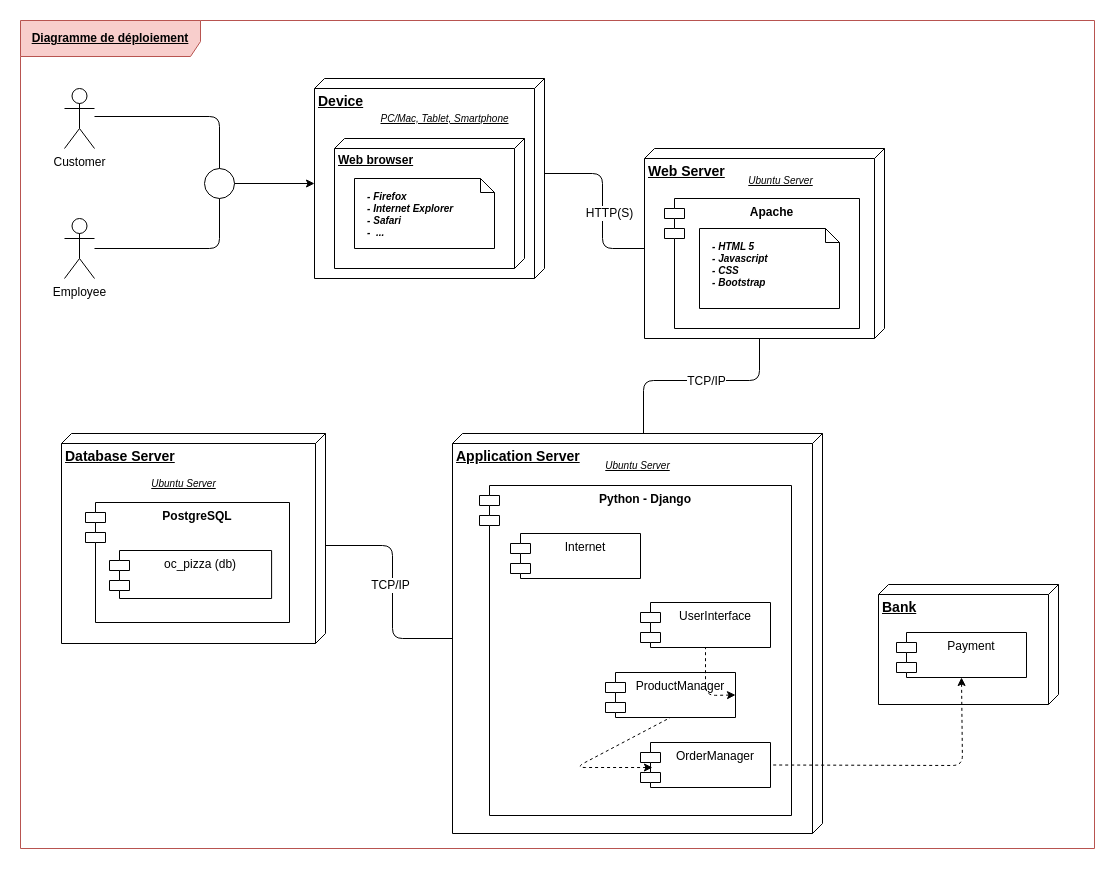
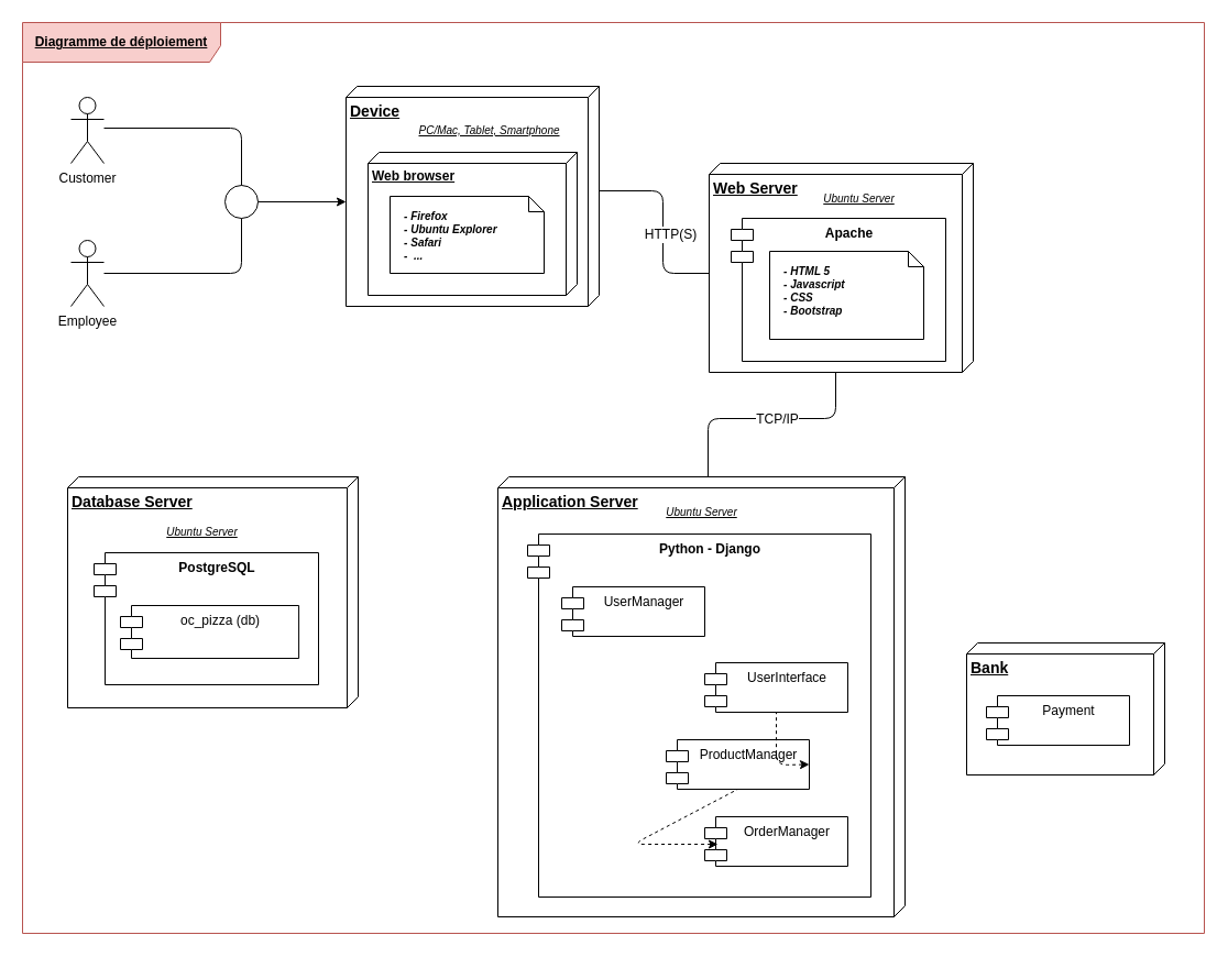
  <mxCell id="0" />
  <mxCell id="1" parent="0" />
  <mxCell id="2" value="&lt;b&gt;&lt;u&gt;Diagramme de déploiement&lt;/u&gt;&lt;/b&gt;" style="shape=umlFrame;whiteSpace=wrap;html=1;fontSize=12;width=180;height=36;fillColor=#f8cecc;strokeColor=#b85450;" parent="1" vertex="1"><mxGeometry x="20" y="20" width="1074" height="828" as="geometry" /></mxCell>
  <mxCell id="3" value="Customer" style="shape=umlActor;verticalLabelPosition=bottom;verticalAlign=top;html=1;" parent="1" vertex="1"><mxGeometry x="64" y="88" width="30" height="60" as="geometry" /></mxCell>
  <mxCell id="4" value="Employee" style="shape=umlActor;verticalLabelPosition=bottom;verticalAlign=top;html=1;" parent="1" vertex="1"><mxGeometry x="64" y="218" width="30" height="60" as="geometry" /></mxCell>
  <mxCell id="5" value="" style="group;" parent="1" vertex="1" connectable="0"><mxGeometry x="314" y="78" width="230" height="200" as="geometry" /></mxCell>
  <mxCell id="6" value="&lt;b&gt;&lt;font style=&quot;font-size: 14px&quot;&gt;Device&lt;/font&gt;&lt;/b&gt;" style="verticalAlign=top;align=left;spacingTop=8;spacingLeft=2;spacingRight=12;shape=cube;size=10;direction=south;fontStyle=4;html=1;" parent="5" vertex="1"><mxGeometry width="230" height="200" as="geometry" /></mxCell>
  <mxCell id="7" value="&lt;b&gt;&lt;font style=&quot;font-size: 12px&quot;&gt;Web browser&lt;/font&gt;&lt;/b&gt;" style="verticalAlign=top;align=left;spacingTop=8;spacingLeft=2;spacingRight=12;shape=cube;size=10;direction=south;fontStyle=4;html=1;" parent="5" vertex="1"><mxGeometry x="20" y="60" width="190" height="130" as="geometry" /></mxCell>
  <mxCell id="8" value="&lt;i&gt;&lt;u&gt;PC/Mac, Tablet, Smartphone&lt;/u&gt;&lt;/i&gt;" style="text;html=1;resizable=0;autosize=1;align=center;verticalAlign=middle;points=[];fillColor=none;strokeColor=none;fontSize=10;" parent="5" vertex="1"><mxGeometry x="61" y="32" width="138" height="16" as="geometry" /></mxCell>
- <mxCell id="9" value="&lt;b&gt;&lt;i&gt;&lt;br&gt;&amp;nbsp; &amp;nbsp; - Firefox&lt;br&gt;&amp;nbsp; &amp;nbsp; - Internet Explorer&lt;br&gt;&amp;nbsp; &amp;nbsp; - Safari&lt;br&gt;&amp;nbsp; &amp;nbsp; -&amp;nbsp; ...&lt;/i&gt;&lt;/b&gt;" style="shape=note;whiteSpace=wrap;html=1;size=14;verticalAlign=top;align=left;spacingTop=-6;fontSize=10;" parent="5" vertex="1"><mxGeometry x="40" y="100" width="140" height="70" as="geometry" /></mxCell>
+ <mxCell id="9" value="&lt;b&gt;&lt;i&gt;&lt;br&gt;&amp;nbsp; &amp;nbsp; - Firefox&lt;br&gt;&amp;nbsp; &amp;nbsp; - Ubuntu Explorer&lt;br&gt;&amp;nbsp; &amp;nbsp; - Safari&lt;br&gt;&amp;nbsp; &amp;nbsp; -&amp;nbsp; ...&lt;/i&gt;&lt;/b&gt;" style="shape=note;whiteSpace=wrap;html=1;size=14;verticalAlign=top;align=left;spacingTop=-6;fontSize=10;" parent="5" vertex="1"><mxGeometry x="40" y="100" width="140" height="70" as="geometry" /></mxCell>
  <mxCell id="10" value="" style="ellipse;whiteSpace=wrap;html=1;aspect=fixed;fontSize=10;" parent="1" vertex="1"><mxGeometry x="204" y="168" width="30" height="30" as="geometry" /></mxCell>
  <mxCell id="11" value="" style="endArrow=none;html=1;fontSize=10;entryX=0.5;entryY=0;entryDx=0;entryDy=0;endFill=0;" parent="1" target="10" edge="1"><mxGeometry width="50" height="50" relative="1" as="geometry"><mxPoint x="94" y="116" as="sourcePoint" /><mxPoint x="234" y="118" as="targetPoint" /><Array as="points"><mxPoint x="219" y="116" /></Array></mxGeometry></mxCell>
  <mxCell id="12" value="" style="endArrow=none;html=1;fontSize=10;entryX=0.5;entryY=1;entryDx=0;entryDy=0;endFill=0;" parent="1" target="10" edge="1"><mxGeometry width="50" height="50" relative="1" as="geometry"><mxPoint x="94" y="248" as="sourcePoint" /><mxPoint x="219" y="300" as="targetPoint" /><Array as="points"><mxPoint x="219" y="248" /></Array></mxGeometry></mxCell>
  <mxCell id="13" value="" style="endArrow=classic;html=1;fontSize=10;exitX=1;exitY=0.5;exitDx=0;exitDy=0;entryX=0;entryY=0;entryDx=105;entryDy=230;entryPerimeter=0;" parent="1" source="10" target="6" edge="1"><mxGeometry width="50" height="50" relative="1" as="geometry"><mxPoint x="254" y="178" as="sourcePoint" /><mxPoint x="284" y="198" as="targetPoint" /></mxGeometry></mxCell>
  <mxCell id="14" value="" style="endArrow=none;html=1;fontSize=10;endFill=0;entryX=0;entryY=0;entryDx=100;entryDy=240;entryPerimeter=0;exitX=0;exitY=0;exitDx=95;exitDy=0;exitPerimeter=0;" parent="1" source="6" target="19" edge="1"><mxGeometry width="50" height="50" relative="1" as="geometry"><mxPoint x="574" y="188" as="sourcePoint" /><mxPoint x="614" y="218" as="targetPoint" /><Array as="points"><mxPoint x="602" y="173" /><mxPoint x="602" y="248" /></Array></mxGeometry></mxCell>
  <mxCell id="15" value="HTTP(S)" style="edgeLabel;html=1;align=center;verticalAlign=middle;resizable=0;points=[];fontSize=12;" parent="14" vertex="1" connectable="0"><mxGeometry x="-0.301" y="-2" relative="1" as="geometry"><mxPoint x="8" y="36" as="offset" /></mxGeometry></mxCell>
  <mxCell id="16" value="" style="endArrow=none;html=1;fontSize=10;endFill=0;exitX=0;exitY=0;exitDx=190;exitDy=125;exitPerimeter=0;" parent="1" source="19" edge="1"><mxGeometry width="50" height="50" relative="1" as="geometry"><mxPoint x="574" y="370.5" as="sourcePoint" /><mxPoint x="643" y="434" as="targetPoint" /><Array as="points"><mxPoint x="759" y="380" /><mxPoint x="643" y="380" /></Array></mxGeometry></mxCell>
  <mxCell id="17" value="TCP/IP" style="edgeLabel;html=1;align=center;verticalAlign=middle;resizable=0;points=[];fontSize=12;" parent="16" vertex="1" connectable="0"><mxGeometry x="-0.301" y="-2" relative="1" as="geometry"><mxPoint x="-22" y="2.0" as="offset" /></mxGeometry></mxCell>
  <mxCell id="18" value="" style="group;" parent="1" vertex="1" connectable="0"><mxGeometry x="644" y="148" width="240" height="190" as="geometry" /></mxCell>
  <mxCell id="19" value="&lt;b&gt;&lt;font style=&quot;font-size: 14px&quot;&gt;Web Server&lt;/font&gt;&lt;/b&gt;" style="verticalAlign=top;align=left;spacingTop=8;spacingLeft=2;spacingRight=12;shape=cube;size=10;direction=south;fontStyle=4;html=1;fontSize=12;" parent="18" vertex="1"><mxGeometry width="240" height="190" as="geometry" /></mxCell>
  <mxCell id="20" value="" style="group;" parent="18" vertex="1" connectable="0"><mxGeometry x="20" y="50" width="195" height="130" as="geometry" /></mxCell>
  <mxCell id="21" value="Apache" style="shape=module;align=left;spacingLeft=20;align=center;verticalAlign=top;fontSize=12;fontStyle=1" parent="20" vertex="1"><mxGeometry width="195" height="130" as="geometry" /></mxCell>
  <mxCell id="22" value="&lt;b&gt;&lt;i&gt;&lt;br&gt;&amp;nbsp; &amp;nbsp; - HTML 5&lt;br&gt;&amp;nbsp; &amp;nbsp; - Javascript&lt;br&gt;&amp;nbsp; &amp;nbsp; - CSS&lt;br&gt;&amp;nbsp; &amp;nbsp; - Bootstrap&lt;br&gt;&lt;/i&gt;&lt;/b&gt;" style="shape=note;whiteSpace=wrap;html=1;size=14;verticalAlign=top;align=left;spacingTop=-6;fontSize=10;" parent="20" vertex="1"><mxGeometry x="35" y="30" width="140" height="80" as="geometry" /></mxCell>
  <mxCell id="23" value="&lt;i&gt;&lt;u&gt;Ubuntu Server&lt;/u&gt;&lt;/i&gt;" style="text;html=1;resizable=0;autosize=1;align=center;verticalAlign=middle;points=[];fillColor=none;strokeColor=none;fontSize=10;" parent="18" vertex="1"><mxGeometry x="99" y="24" width="74" height="16" as="geometry" /></mxCell>
  <mxCell id="24" value="" style="group;" parent="1" vertex="1" connectable="0"><mxGeometry x="452" y="433" width="370" height="400" as="geometry" /></mxCell>
  <mxCell id="25" value="&lt;b&gt;&lt;font style=&quot;font-size: 14px&quot;&gt;Application Server&lt;/font&gt;&lt;/b&gt;" style="verticalAlign=top;align=left;spacingTop=8;spacingLeft=2;spacingRight=12;shape=cube;size=10;direction=south;fontStyle=4;html=1;fontSize=12;" parent="24" vertex="1"><mxGeometry width="370" height="400" as="geometry" /></mxCell>
  <mxCell id="26" value="Python - Django" style="shape=module;align=left;spacingLeft=20;align=center;verticalAlign=top;fontSize=12;fontStyle=1" parent="24" vertex="1"><mxGeometry x="27" y="52" width="312" height="330" as="geometry" /></mxCell>
  <mxCell id="27" value="UserInterface" style="shape=module;align=left;spacingLeft=20;align=center;verticalAlign=top;fontSize=12;" parent="24" vertex="1"><mxGeometry x="188" y="169" width="130" height="45" as="geometry" /></mxCell>
  <mxCell id="28" style="edgeStyle=orthogonalEdgeStyle;orthogonalLoop=1;jettySize=auto;html=1;exitX=0.5;exitY=1;exitDx=0;exitDy=0;fontSize=12;" parent="24" source="27" target="27" edge="1"><mxGeometry relative="1" as="geometry" /></mxCell>
- <mxCell id="29" value="Internet" style="shape=module;align=left;spacingLeft=20;align=center;verticalAlign=top;fontSize=12;" parent="24" vertex="1"><mxGeometry x="58" y="100" width="130" height="45" as="geometry" /></mxCell>
+ <mxCell id="29" value="UserManager" style="shape=module;align=left;spacingLeft=20;align=center;verticalAlign=top;fontSize=12;" parent="24" vertex="1"><mxGeometry x="58" y="100" width="130" height="45" as="geometry" /></mxCell>
  <mxCell id="30" value="ProductManager" style="shape=module;align=left;spacingLeft=20;align=center;verticalAlign=top;fontSize=12;" parent="24" vertex="1"><mxGeometry x="153" y="239" width="130" height="45" as="geometry" /></mxCell>
  <mxCell id="31" value="" style="endArrow=none;dashed=1;html=1;fontSize=12;exitX=1;exitY=0.5;exitDx=0;exitDy=0;endFill=0;startArrow=classic;startFill=1;" parent="24" source="30" edge="1"><mxGeometry width="50" height="50" relative="1" as="geometry"><mxPoint x="244.5" y="320" as="sourcePoint" /><mxPoint x="253" y="214" as="targetPoint" /><Array as="points"><mxPoint x="253" y="262" /></Array></mxGeometry></mxCell>
  <mxCell id="32" value="OrderManager" style="shape=module;align=left;spacingLeft=20;align=center;verticalAlign=top;fontSize=12;" parent="24" vertex="1"><mxGeometry x="188" y="309" width="130" height="45" as="geometry" /></mxCell>
  <mxCell id="33" value="" style="endArrow=none;dashed=1;html=1;fontSize=12;endFill=0;startArrow=classic;startFill=1;entryX=0.5;entryY=1;entryDx=0;entryDy=0;exitX=0.092;exitY=0.556;exitDx=0;exitDy=0;exitPerimeter=0;" parent="24" source="32" target="30" edge="1"><mxGeometry width="50" height="50" relative="1" as="geometry"><mxPoint x="171" y="332" as="sourcePoint" /><mxPoint x="-36.5" y="285.5" as="targetPoint" /><Array as="points"><mxPoint x="123" y="334" /></Array></mxGeometry></mxCell>
  <mxCell id="34" value="&lt;i&gt;&lt;u&gt;Ubuntu Server&lt;/u&gt;&lt;/i&gt;" style="text;html=1;resizable=0;autosize=1;align=center;verticalAlign=middle;points=[];fillColor=none;strokeColor=none;fontSize=10;" parent="24" vertex="1"><mxGeometry x="148" y="24" width="74" height="16" as="geometry" /></mxCell>
- <mxCell id="35" value="" style="endArrow=none;html=1;strokeColor=#000000;fontSize=12;exitX=0;exitY=0;exitDx=112;exitDy=0;exitPerimeter=0;entryX=0;entryY=0;entryDx=205;entryDy=370;entryPerimeter=0;" parent="1" source="42" target="25" edge="1"><mxGeometry width="50" height="50" relative="1" as="geometry"><mxPoint x="416" y="478" as="sourcePoint" /><mxPoint x="466" y="428" as="targetPoint" /><Array as="points"><mxPoint x="392" y="545" /><mxPoint x="392" y="638" /></Array></mxGeometry></mxCell>
- <mxCell id="36" value="TCP/IP" style="edgeLabel;html=1;align=center;verticalAlign=middle;resizable=0;points=[];fontSize=12;" parent="35" vertex="1" connectable="0"><mxGeometry x="0.151" y="-3" relative="1" as="geometry"><mxPoint x="-1.776e-15" y="-21" as="offset" /></mxGeometry></mxCell>
  <mxCell id="37" value="" style="group;" parent="1" vertex="1" connectable="0"><mxGeometry x="878" y="584" width="180" height="120" as="geometry" /></mxCell>
  <mxCell id="38" value="&lt;b&gt;&lt;font style=&quot;font-size: 14px&quot;&gt;Bank&lt;/font&gt;&lt;/b&gt;" style="verticalAlign=top;align=left;spacingTop=8;spacingLeft=2;spacingRight=12;shape=cube;size=10;direction=south;fontStyle=4;html=1;fontSize=12;" parent="37" vertex="1"><mxGeometry width="180" height="120" as="geometry" /></mxCell>
  <mxCell id="39" value="Payment" style="shape=module;align=left;spacingLeft=20;align=center;verticalAlign=top;fontSize=12;" parent="37" vertex="1"><mxGeometry x="18" y="48" width="130" height="45" as="geometry" /></mxCell>
- <mxCell id="40" value="" style="endArrow=none;dashed=1;html=1;fontSize=12;endFill=0;startArrow=classic;startFill=1;entryX=1;entryY=0.5;entryDx=0;entryDy=0;exitX=0.5;exitY=1;exitDx=0;exitDy=0;" parent="1" source="39" target="32" edge="1"><mxGeometry width="50" height="50" relative="1" as="geometry"><mxPoint x="1014.96" y="742.02" as="sourcePoint" /><mxPoint x="938" y="692" as="targetPoint" /><Array as="points"><mxPoint x="962" y="765" /></Array></mxGeometry></mxCell>
  <mxCell id="41" value="" style="group" parent="1" vertex="1" connectable="0"><mxGeometry x="61" y="433" width="264" height="210" as="geometry" /></mxCell>
  <mxCell id="42" value="&lt;b&gt;&lt;font style=&quot;font-size: 14px&quot;&gt;Database Server&lt;/font&gt;&lt;/b&gt;" style="verticalAlign=top;align=left;spacingTop=8;spacingLeft=2;spacingRight=12;shape=cube;size=10;direction=south;fontStyle=4;html=1;fontSize=12;" parent="41" vertex="1"><mxGeometry width="264" height="210" as="geometry" /></mxCell>
  <mxCell id="43" value="&lt;i&gt;&lt;u&gt;Ubuntu Server&lt;/u&gt;&lt;/i&gt;" style="text;html=1;resizable=0;autosize=1;align=center;verticalAlign=middle;points=[];fillColor=none;strokeColor=none;fontSize=10;" parent="41" vertex="1"><mxGeometry x="84.5" y="41.692" width="74" height="16" as="geometry" /></mxCell>
  <mxCell id="44" value="" style="group;" parent="41" vertex="1" connectable="0"><mxGeometry x="24" y="69" width="204" height="120" as="geometry" /></mxCell>
  <mxCell id="45" value="PostgreSQL" style="shape=module;align=left;spacingLeft=20;align=center;verticalAlign=top;fontSize=12;fontStyle=1" parent="44" vertex="1"><mxGeometry width="204" height="120" as="geometry" /></mxCell>
  <mxCell id="46" value="oc_pizza (db)" style="shape=module;align=left;spacingLeft=20;align=center;verticalAlign=top;fontSize=12;" parent="44" vertex="1"><mxGeometry x="24" y="48" width="162.1" height="48" as="geometry" /></mxCell>
